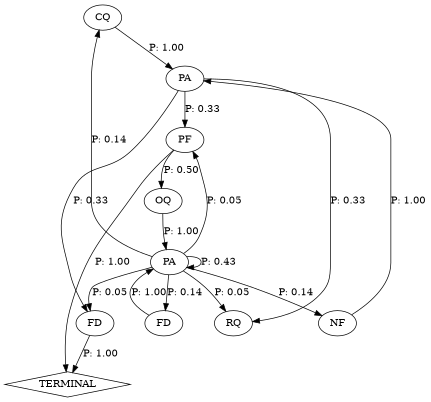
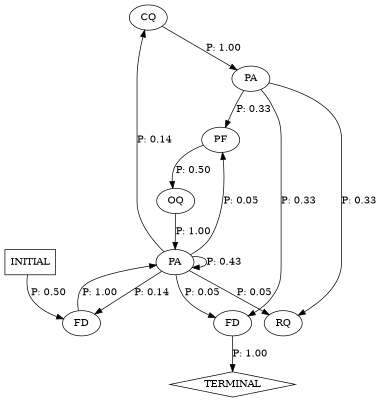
  digraph {
    n1 [label=CQ]
    n2 [label=PA]
    n3 [label=FD]
    n4 [label=PF]
    n5 [label=RQ]
    n6 [label=FD]
    n7 [label=PA]
-   n8 [label=NF]
    n9 [label=TERMINAL shape=diamond]
    n10 [label=OQ]
+   n11 [label=INITIAL shape=box]
    n1 -> n2 [label="P: 1.00"]
    n2 -> n3 [label="P: 0.33"]
    n2 -> n4 [label="P: 0.33"]
    n2 -> n5 [label="P: 0.33"]
    n3 -> n9 [label="P: 1.00"]
-   n4 -> n9 [label="P: 1.00"]
    n4 -> n10 [label="P: 0.50"]
    n6 -> n7 [label="P: 1.00"]
    n7 -> n1 [label="P: 0.14"]
    n7 -> n3 [label="P: 0.05"]
    n7 -> n4 [label="P: 0.05"]
    n7 -> n5 [label="P: 0.05"]
    n7 -> n6 [label="P: 0.14"]
    n7 -> n7 [label="P: 0.43"]
-   n7 -> n8 [label="P: 0.14"]
-   n8 -> n2 [label="P: 1.00"]
    n10 -> n7 [label="P: 1.00"]
+   n11 -> n6 [label="P: 0.50"]
  }
